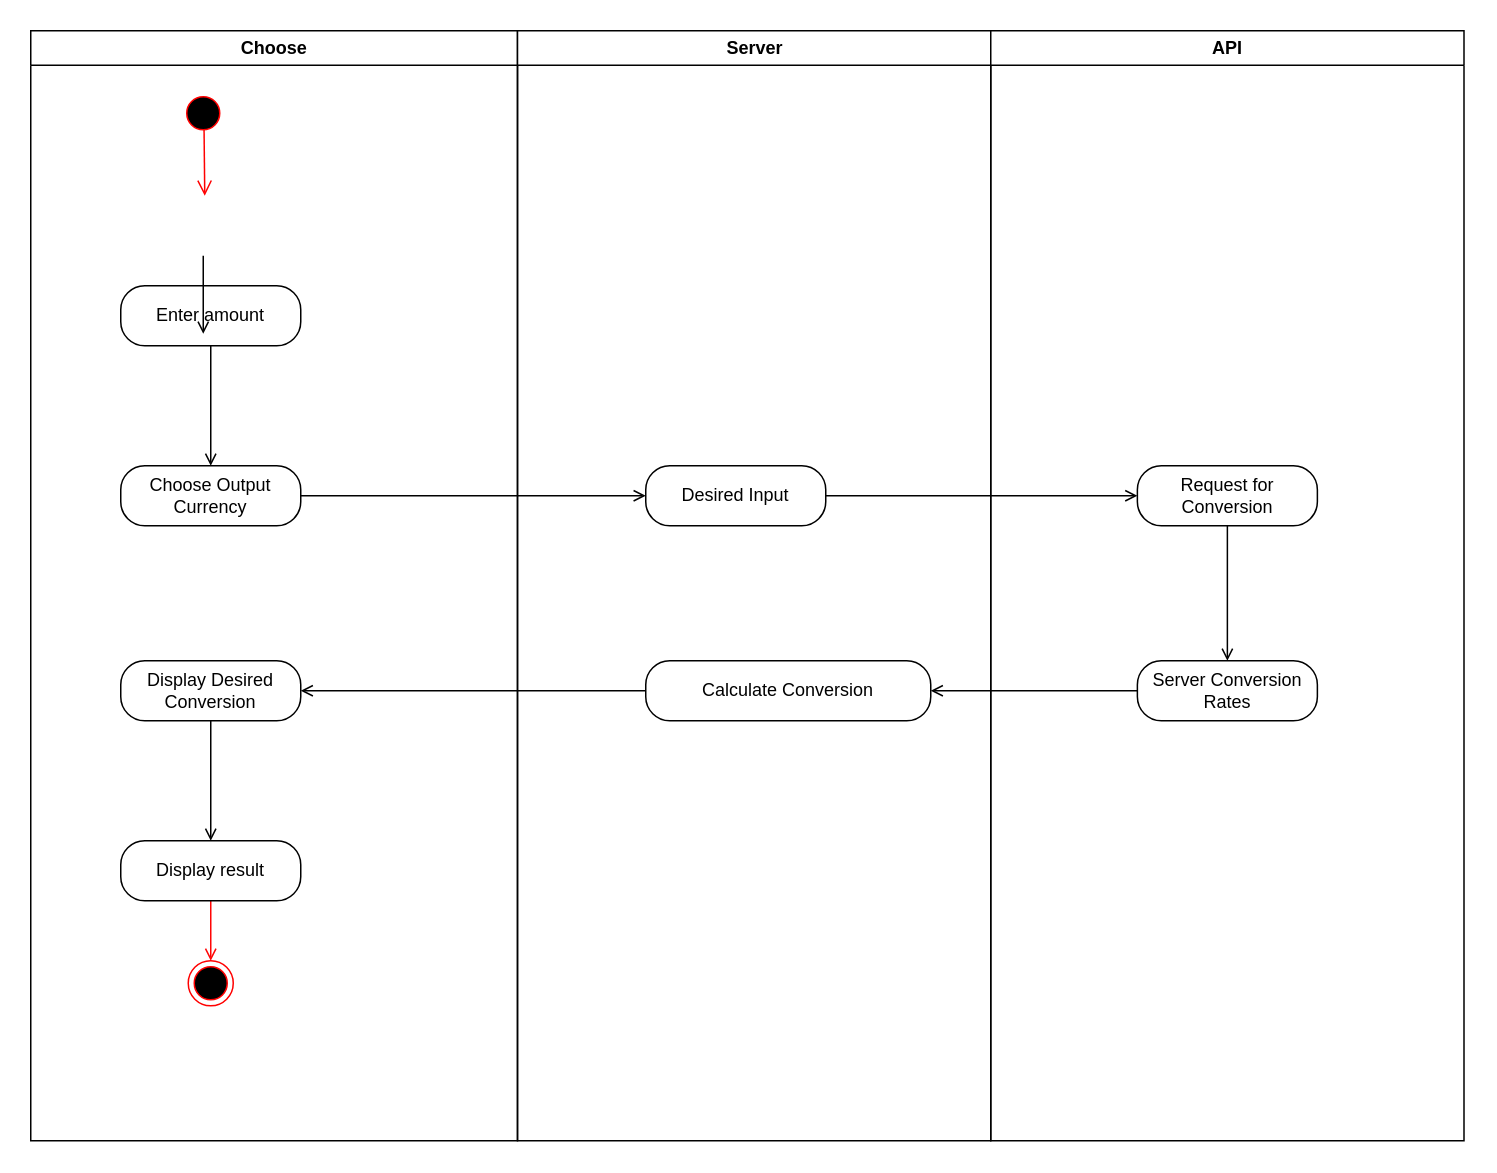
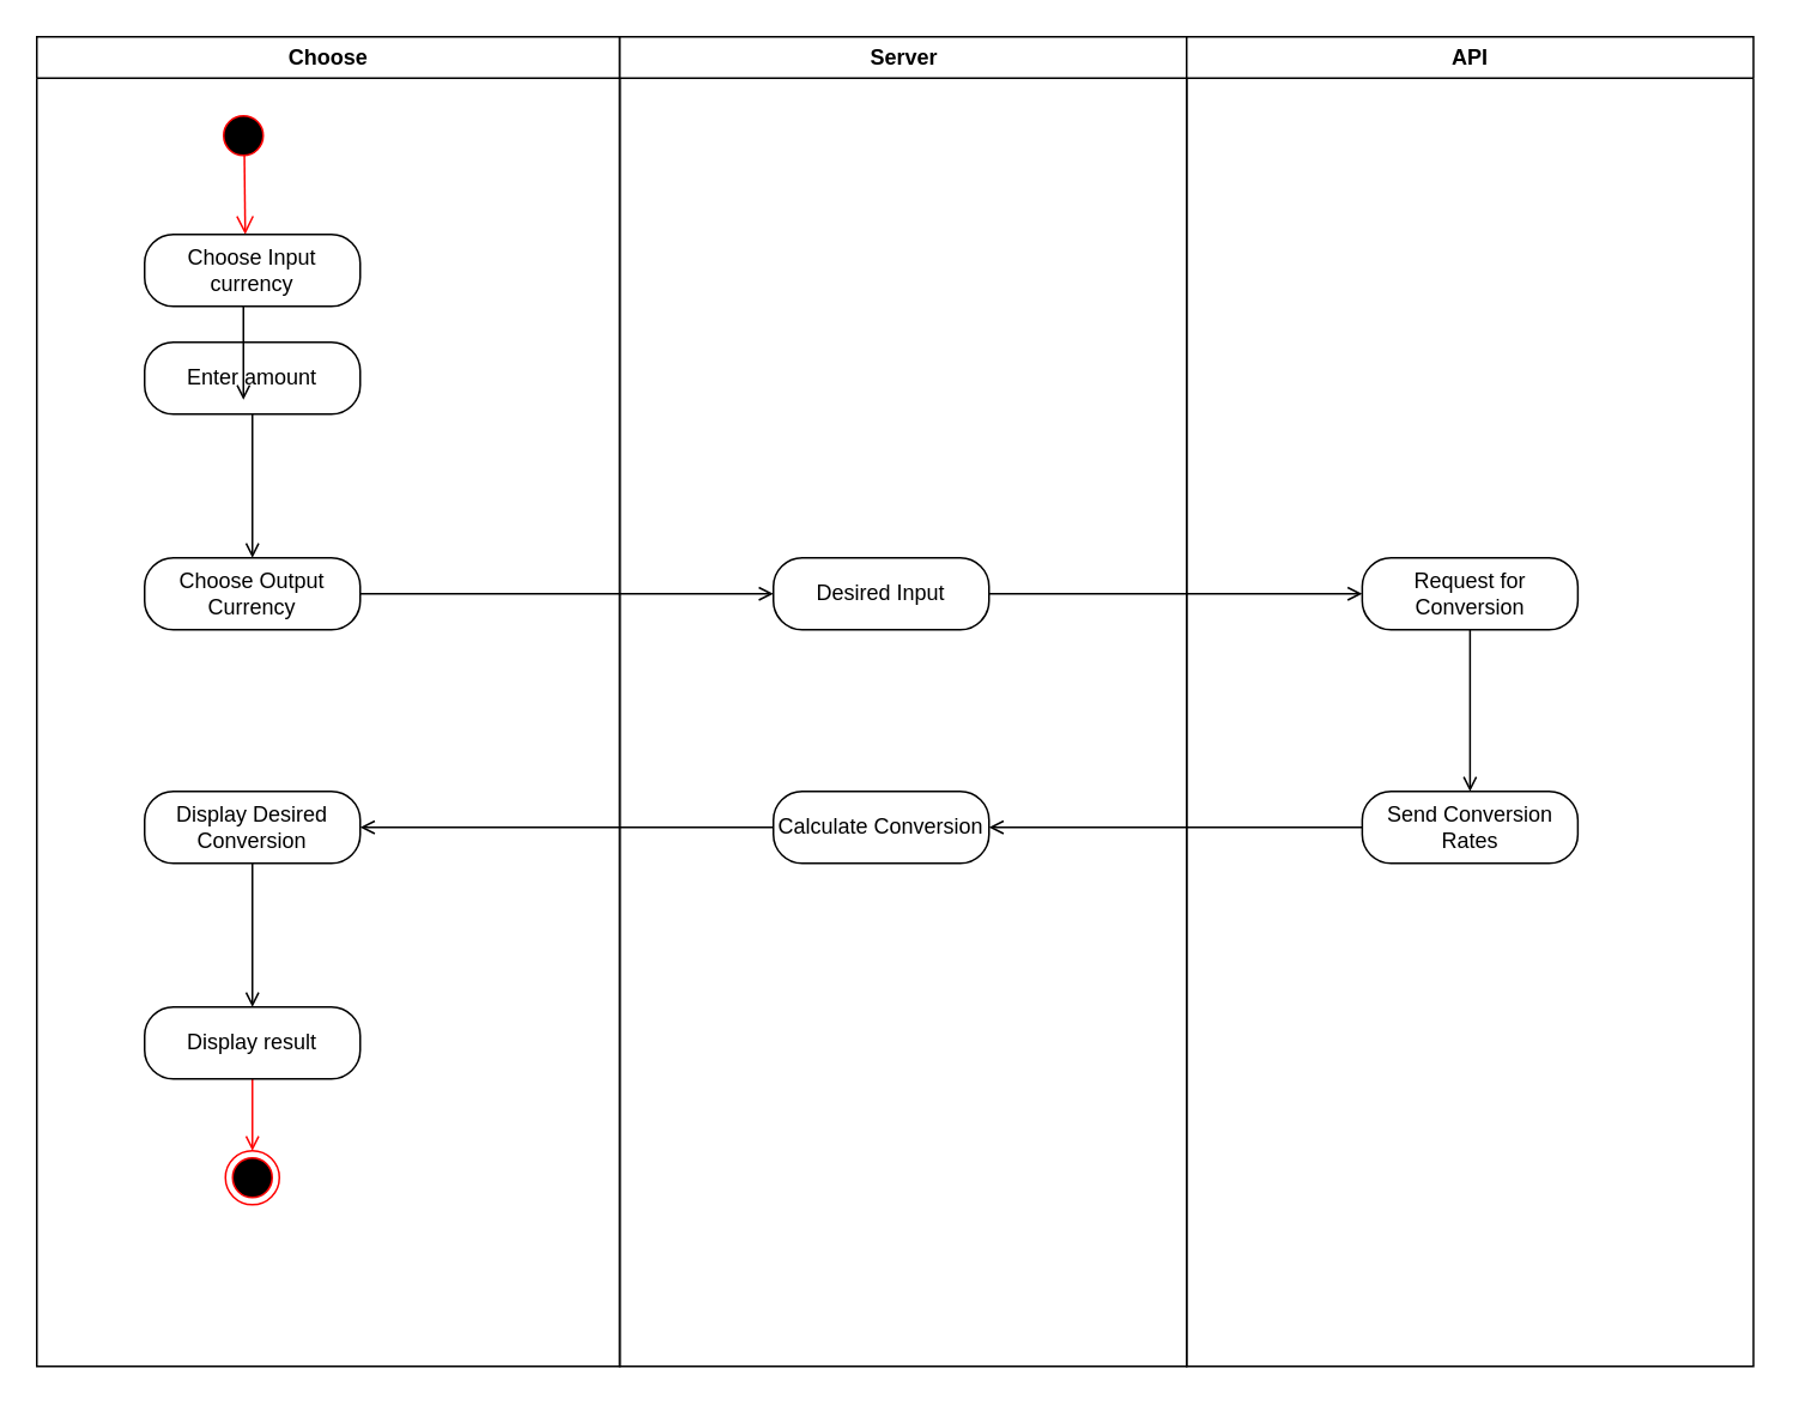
  <mxCell id="0" />
  <mxCell id="1" parent="0" />
  <mxCell id="2" value="Choose" style="swimlane;whiteSpace=wrap" parent="1" vertex="1"><mxGeometry x="20" y="20" width="324.5" height="740" as="geometry" /></mxCell>
  <mxCell id="3" value="" style="edgeStyle=elbowEdgeStyle;elbow=horizontal;verticalAlign=bottom;endArrow=open;endSize=8;strokeColor=#FF0000;endFill=1;rounded=0" parent="2" edge="1"><mxGeometry x="100" y="40" as="geometry"><mxPoint x="116" y="110" as="targetPoint" /><mxPoint x="115.5" y="62" as="sourcePoint" /></mxGeometry></mxCell>
  <mxCell id="4" value="" style="ellipse;shape=startState;fillColor=#000000;strokeColor=#ff0000;" parent="2" vertex="1"><mxGeometry x="100" y="40" width="30" height="30" as="geometry" /></mxCell>
  <mxCell id="5" value="" style="endArrow=open;strokeColor=default;endFill=1;rounded=0;" parent="2" edge="1"><mxGeometry relative="1" as="geometry"><mxPoint x="115" y="150" as="sourcePoint" /><mxPoint x="115" y="202" as="targetPoint" /></mxGeometry></mxCell>
  <mxCell id="6" value="" style="ellipse;html=1;shape=endState;fillColor=#000000;strokeColor=#ff0000;" parent="2" vertex="1"><mxGeometry x="105" y="620" width="30" height="30" as="geometry" /></mxCell>
+ <mxCell id="7" value="Choose Input currency" style="rounded=1;whiteSpace=wrap;html=1;arcSize=40;fontColor=#000000;fillColor=none;strokeColor=default;" parent="2" vertex="1"><mxGeometry x="60" y="110" width="120" height="40" as="geometry" /></mxCell>
  <mxCell id="8" style="edgeStyle=orthogonalEdgeStyle;rounded=0;orthogonalLoop=1;jettySize=auto;html=1;entryX=0.5;entryY=0;entryDx=0;entryDy=0;endArrow=open;endFill=0;strokeColor=default;" edge="1" parent="2" source="9" target="14"><mxGeometry relative="1" as="geometry" /></mxCell>
  <mxCell id="9" value="Enter amount" style="rounded=1;whiteSpace=wrap;html=1;arcSize=40;fontColor=#000000;fillColor=none;strokeColor=default;" parent="2" vertex="1"><mxGeometry x="60" y="170" width="120" height="40" as="geometry" /></mxCell>
  <mxCell id="10" style="edgeStyle=orthogonalEdgeStyle;rounded=0;orthogonalLoop=1;jettySize=auto;html=1;entryX=0.5;entryY=0;entryDx=0;entryDy=0;endArrow=open;endFill=0;strokeColor=#FF0505;" edge="1" parent="2" source="11" target="6"><mxGeometry relative="1" as="geometry" /></mxCell>
  <mxCell id="11" value="Display result" style="rounded=1;whiteSpace=wrap;html=1;arcSize=40;fontColor=#000000;fillColor=none;strokeColor=default;" parent="2" vertex="1"><mxGeometry x="60" y="540" width="120" height="40" as="geometry" /></mxCell>
  <mxCell id="12" style="edgeStyle=orthogonalEdgeStyle;rounded=0;orthogonalLoop=1;jettySize=auto;html=1;entryX=0.5;entryY=0;entryDx=0;entryDy=0;endArrow=open;endFill=0;strokeColor=default;" edge="1" parent="2" source="13" target="11"><mxGeometry relative="1" as="geometry" /></mxCell>
  <mxCell id="13" value="Display Desired Conversion" style="rounded=1;whiteSpace=wrap;html=1;arcSize=40;fontColor=#000000;fillColor=none;strokeColor=default;" vertex="1" parent="2"><mxGeometry x="60" y="420" width="120" height="40" as="geometry" /></mxCell>
  <mxCell id="14" value="Choose Output Currency" style="rounded=1;whiteSpace=wrap;html=1;arcSize=40;fontColor=#000000;fillColor=none;strokeColor=default;" vertex="1" parent="2"><mxGeometry x="60" y="290" width="120" height="40" as="geometry" /></mxCell>
  <mxCell id="15" value="Server" style="swimlane;whiteSpace=wrap" parent="1" vertex="1"><mxGeometry x="344.5" y="20" width="315.5" height="740" as="geometry" /></mxCell>
  <mxCell id="16" value="Desired Input" style="rounded=1;whiteSpace=wrap;html=1;arcSize=40;fontColor=#000000;fillColor=none;strokeColor=default;" parent="15" vertex="1"><mxGeometry x="85.5" y="290" width="120" height="40" as="geometry" /></mxCell>
- <mxCell id="17" value="Calculate Conversion" style="rounded=1;whiteSpace=wrap;html=1;arcSize=40;fontColor=#000000;fillColor=none;strokeColor=default;" vertex="1" parent="15"><mxGeometry x="85.5" y="420" width="190" height="40" as="geometry" /></mxCell>
+ <mxCell id="17" value="Calculate Conversion" style="rounded=1;whiteSpace=wrap;html=1;arcSize=40;fontColor=#000000;fillColor=none;strokeColor=default;" vertex="1" parent="15"><mxGeometry x="85.5" y="420" width="120" height="40" as="geometry" /></mxCell>
  <mxCell id="18" value="API" style="swimlane;whiteSpace=wrap" vertex="1" parent="1"><mxGeometry x="660" y="20" width="315.5" height="740" as="geometry" /></mxCell>
  <mxCell id="19" style="edgeStyle=orthogonalEdgeStyle;rounded=0;orthogonalLoop=1;jettySize=auto;html=1;entryX=0.5;entryY=0;entryDx=0;entryDy=0;endArrow=open;endFill=0;strokeColor=default;" edge="1" parent="18" source="20" target="21"><mxGeometry relative="1" as="geometry" /></mxCell>
  <mxCell id="20" value="Request for Conversion" style="rounded=1;whiteSpace=wrap;html=1;arcSize=40;fontColor=#000000;fillColor=none;strokeColor=default;" vertex="1" parent="18"><mxGeometry x="97.75" y="290" width="120" height="40" as="geometry" /></mxCell>
- <mxCell id="21" value="Server Conversion Rates" style="rounded=1;whiteSpace=wrap;html=1;arcSize=40;fontColor=#000000;fillColor=none;strokeColor=default;" vertex="1" parent="18"><mxGeometry x="97.75" y="420" width="120" height="40" as="geometry" /></mxCell>
+ <mxCell id="21" value="Send Conversion Rates" style="rounded=1;whiteSpace=wrap;html=1;arcSize=40;fontColor=#000000;fillColor=none;strokeColor=default;" vertex="1" parent="18"><mxGeometry x="97.75" y="420" width="120" height="40" as="geometry" /></mxCell>
  <mxCell id="22" style="edgeStyle=orthogonalEdgeStyle;rounded=0;orthogonalLoop=1;jettySize=auto;html=1;entryX=0;entryY=0.5;entryDx=0;entryDy=0;endArrow=open;endFill=0;strokeColor=default;" edge="1" parent="1" source="16" target="20"><mxGeometry relative="1" as="geometry" /></mxCell>
  <mxCell id="23" style="edgeStyle=orthogonalEdgeStyle;rounded=0;orthogonalLoop=1;jettySize=auto;html=1;entryX=1;entryY=0.5;entryDx=0;entryDy=0;endArrow=open;endFill=0;strokeColor=default;" edge="1" parent="1" source="21" target="17"><mxGeometry relative="1" as="geometry" /></mxCell>
  <mxCell id="24" style="edgeStyle=orthogonalEdgeStyle;rounded=0;orthogonalLoop=1;jettySize=auto;html=1;entryX=1;entryY=0.5;entryDx=0;entryDy=0;endArrow=open;endFill=0;strokeColor=default;" edge="1" parent="1" source="17" target="13"><mxGeometry relative="1" as="geometry" /></mxCell>
  <mxCell id="25" style="edgeStyle=orthogonalEdgeStyle;rounded=0;orthogonalLoop=1;jettySize=auto;html=1;entryX=0;entryY=0.5;entryDx=0;entryDy=0;endArrow=open;endFill=0;strokeColor=default;" edge="1" parent="1" source="14" target="16"><mxGeometry relative="1" as="geometry" /></mxCell>
